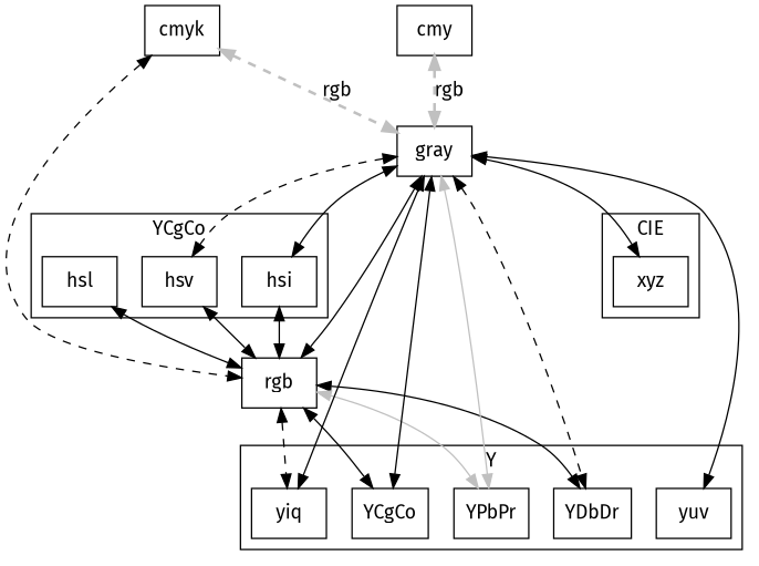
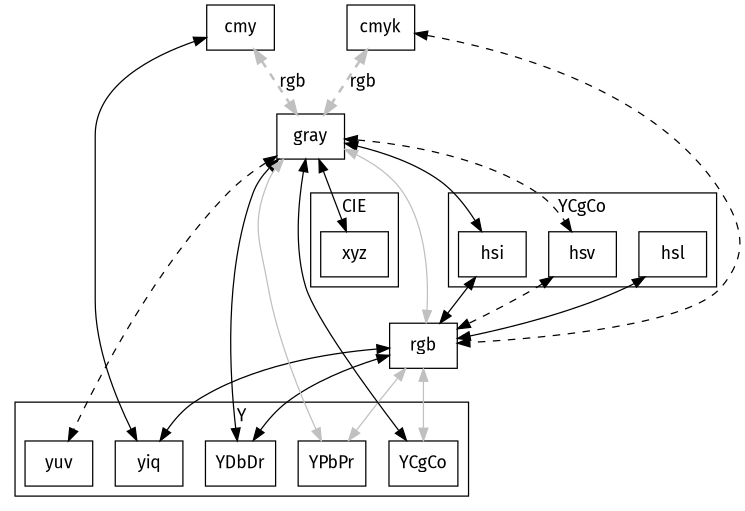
  digraph {
    fontname="Fira Sans"
    node [fontname="Fira Sans" shape=box]
    edge [dir=both fontname="Fira Sans"]
    hsi
    hsl
    hsv
    YCgCo
    YDbDr
    yiq
    YPbPr
    yuv
    xyz
    rgb
    cmy
    gray
    cmyk
    subgraph cluster_1 {
      label=YCgCo
      hsi
      hsl
      hsv
    }
    subgraph cluster_2 {
      label=Y
      YCgCo
      YDbDr
      yiq
      YPbPr
      yuv
    }
    subgraph cluster_3 {
      label=CIE
      xyz
    }
    hsi -> rgb
    hsl -> rgb
-   hsv -> rgb
-   rgb -> YCgCo
+   hsv -> rgb [style=dashed]
+   rgb -> YCgCo [color=gray]
    rgb -> YDbDr
-   rgb -> yiq [style=dashed]
+   rgb -> yiq
    rgb -> YPbPr [color=gray]
    cmy -> gray [color=gray label=rgb penwidth=2 style=dashed]
    gray -> hsi
    gray -> hsv [style=dashed]
    gray -> YCgCo
-   gray -> YDbDr [style=dashed]
-   gray -> yiq
+   gray -> YDbDr
+   cmy -> yiq
    gray -> YPbPr [color=gray]
-   gray -> yuv
+   gray -> yuv [style=dashed]
    gray -> xyz
-   gray -> rgb
+   gray -> rgb [color=gray]
    cmyk -> rgb [style=dashed]
    cmyk -> gray [color=gray label=rgb penwidth=2 style=dashed]
  }
